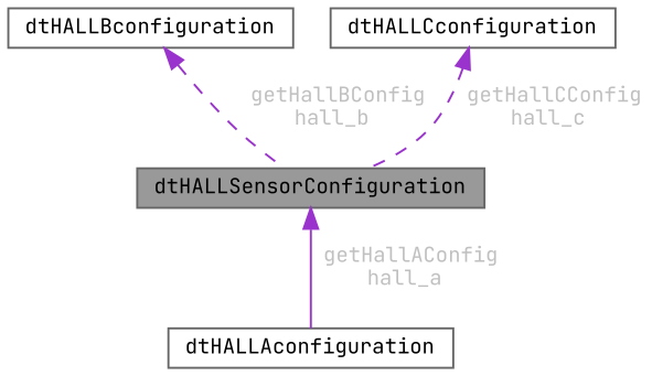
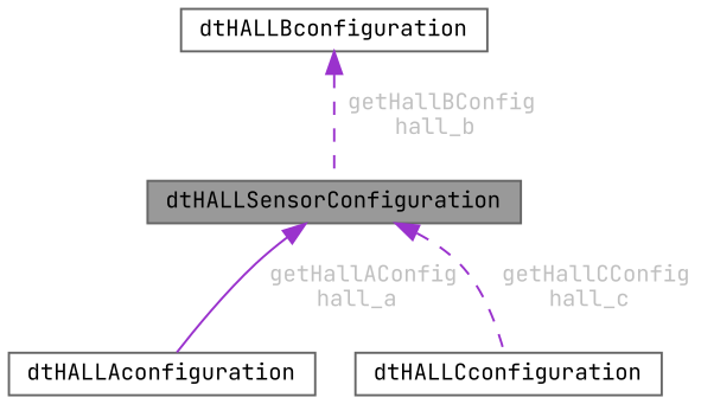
  digraph {
    fontname="JetBrains Mono"
    node [color=gray40 fillcolor=white fontname="JetBrains Mono" fontsize=10 shape=box style=filled]
    edge [color=darkorchid3 dir=back fontcolor=grey fontname="JetBrains Mono" fontsize=10 labelfontname=Helvetica labelfontsize=10 style=dashed]
    n1 [fillcolor=grey60 fontcolor=black height=0.2 label=dtHALLSensorConfiguration width=0.4]
    n2 [height=0.2 label=dtHALLAconfiguration width=0.4]
    n3 [height=0.2 label=dtHALLBconfiguration width=0.4]
    n4 [height=0.2 label=dtHALLCconfiguration width=0.4]
    n1 -> n2 [label=" getHallAConfig\nhall_a" style=solid]
    n3 -> n1 [label=" getHallBConfig\nhall_b"]
-   n4 -> n1 [label=" getHallCConfig\nhall_c"]
+   n1 -> n4 [label=" getHallCConfig\nhall_c"]
  }
